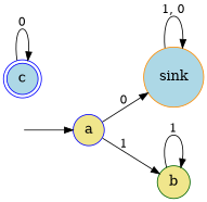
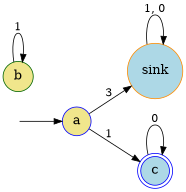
  digraph {
    compound=true
    fontsize=10
    nodesep=0.5
    rankdir=LR
    ranksep=0.5
    node [fontsize=16 shape=circle style=filled color=blue fillcolor=khaki]
    ia [shape=point style=invis color="" fillcolor=""]
    a
    sink [color=darkorange fillcolor=lightblue]
    b [color=darkgreen]
    c [fillcolor=lightblue shape=doublecircle]
    ia -> a
-   a -> sink [label=0]
-   a -> b [label=1]
+   a -> sink [label=3]
+   a -> c [label=1]
    sink -> sink [label="1, 0"]
    b -> b [label=1]
    c -> c [label=0]
  }
